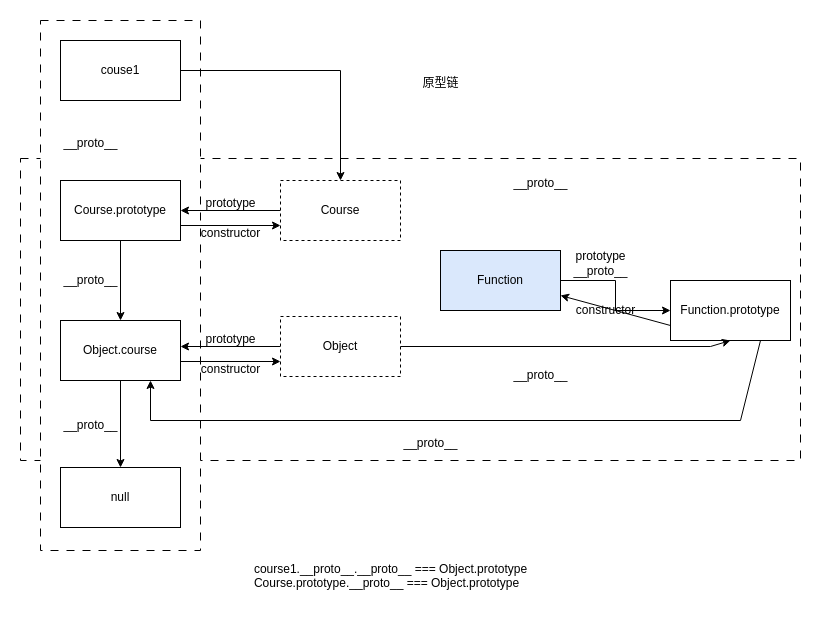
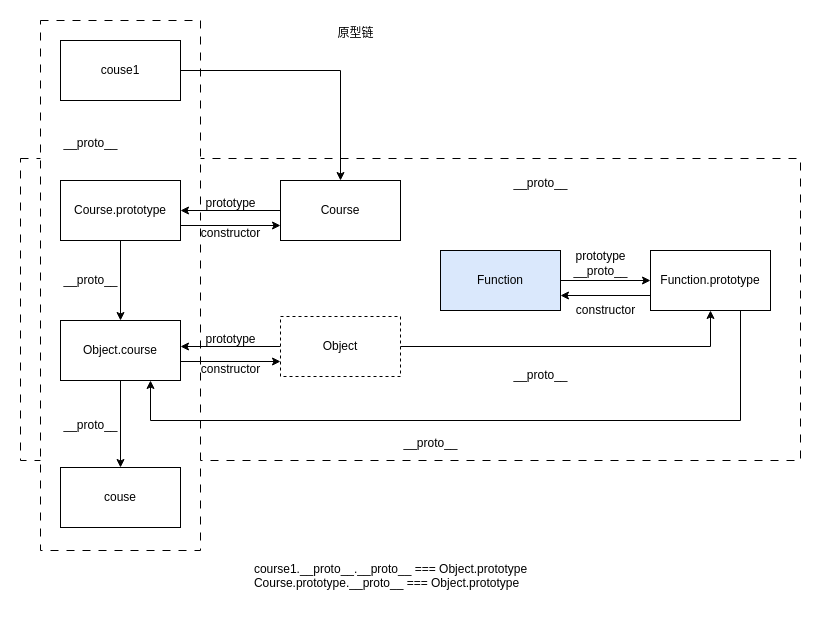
  <mxCell id="0" />
  <mxCell id="1" parent="0" />
  <mxCell id="2" value="" style="rounded=0;whiteSpace=wrap;html=1;dashed=1;dashPattern=8 8;fillColor=default;fontStyle=1" parent="1" vertex="1"><mxGeometry x="20" y="158" width="780" height="302" as="geometry" /></mxCell>
  <mxCell id="3" value="" style="rounded=0;whiteSpace=wrap;html=1;dashed=1;dashPattern=8 8;fillColor=default;" parent="1" vertex="1"><mxGeometry x="40" y="20" width="160" height="530" as="geometry" /></mxCell>
  <mxCell id="4" value="" style="edgeStyle=orthogonalEdgeStyle;rounded=0;orthogonalLoop=1;jettySize=auto;html=1;" parent="1" source="5" target="12" edge="1"><mxGeometry relative="1" as="geometry" /></mxCell>
  <mxCell id="5" value="couse1" style="rounded=0;whiteSpace=wrap;html=1;" parent="1" vertex="1"><mxGeometry x="60" y="40" width="120" height="60" as="geometry" /></mxCell>
  <mxCell id="6" value="" style="edgeStyle=orthogonalEdgeStyle;rounded=0;orthogonalLoop=1;jettySize=auto;html=1;" parent="1" source="7" target="9" edge="1"><mxGeometry relative="1" as="geometry" /></mxCell>
  <mxCell id="7" value="Course.prototype" style="rounded=0;whiteSpace=wrap;html=1;" parent="1" vertex="1"><mxGeometry x="60" y="180" width="120" height="60" as="geometry" /></mxCell>
  <mxCell id="8" value="" style="edgeStyle=orthogonalEdgeStyle;rounded=0;orthogonalLoop=1;jettySize=auto;html=1;" parent="1" source="9" target="10" edge="1"><mxGeometry relative="1" as="geometry" /></mxCell>
  <mxCell id="9" value="Object.course" style="rounded=0;whiteSpace=wrap;html=1;" parent="1" vertex="1"><mxGeometry x="60" y="320" width="120" height="60" as="geometry" /></mxCell>
- <mxCell id="10" value="null" style="rounded=0;whiteSpace=wrap;html=1;" parent="1" vertex="1"><mxGeometry x="60" y="467" width="120" height="60" as="geometry" /></mxCell>
+ <mxCell id="10" value="couse" style="rounded=0;whiteSpace=wrap;html=1;" parent="1" vertex="1"><mxGeometry x="60" y="467" width="120" height="60" as="geometry" /></mxCell>
  <mxCell id="11" value="" style="edgeStyle=orthogonalEdgeStyle;rounded=0;orthogonalLoop=1;jettySize=auto;html=1;" parent="1" source="12" target="7" edge="1"><mxGeometry relative="1" as="geometry" /></mxCell>
- <mxCell id="12" value="Course" style="rounded=0;whiteSpace=wrap;html=1;dashed=1;" parent="1" vertex="1"><mxGeometry x="280" y="180" width="120" height="60" as="geometry" /></mxCell>
+ <mxCell id="12" value="Course" style="rounded=0;whiteSpace=wrap;html=1;" parent="1" vertex="1"><mxGeometry x="280" y="180" width="120" height="60" as="geometry" /></mxCell>
  <mxCell id="13" value="" style="endArrow=classic;html=1;rounded=0;exitX=1;exitY=0.75;exitDx=0;exitDy=0;entryX=0;entryY=0.75;entryDx=0;entryDy=0;" parent="1" source="7" target="12" edge="1"><mxGeometry width="50" height="50" relative="1" as="geometry"><mxPoint x="290" y="310" as="sourcePoint" /><mxPoint x="340" y="260" as="targetPoint" /></mxGeometry></mxCell>
  <mxCell id="14" value="prototype" style="text;html=1;align=center;verticalAlign=middle;resizable=0;points=[];autosize=1;strokeColor=none;fillColor=none;" parent="1" vertex="1"><mxGeometry x="195" y="188" width="70" height="30" as="geometry" /></mxCell>
  <mxCell id="15" value="constructor" style="text;html=1;align=center;verticalAlign=middle;resizable=0;points=[];autosize=1;strokeColor=none;fillColor=none;" parent="1" vertex="1"><mxGeometry x="190" y="218" width="80" height="30" as="geometry" /></mxCell>
  <mxCell id="16" value="" style="edgeStyle=orthogonalEdgeStyle;rounded=0;orthogonalLoop=1;jettySize=auto;html=1;" parent="1" source="17" edge="1"><mxGeometry relative="1" as="geometry"><mxPoint x="180" y="346" as="targetPoint" /></mxGeometry></mxCell>
  <mxCell id="17" value="Object" style="rounded=0;whiteSpace=wrap;html=1;dashed=1;" parent="1" vertex="1"><mxGeometry x="280" y="316" width="120" height="60" as="geometry" /></mxCell>
  <mxCell id="18" value="" style="endArrow=classic;html=1;rounded=0;exitX=1;exitY=0.75;exitDx=0;exitDy=0;entryX=0;entryY=0.75;entryDx=0;entryDy=0;" parent="1" target="17" edge="1"><mxGeometry width="50" height="50" relative="1" as="geometry"><mxPoint x="180" y="361" as="sourcePoint" /><mxPoint x="340" y="396" as="targetPoint" /></mxGeometry></mxCell>
  <mxCell id="19" value="prototype" style="text;html=1;align=center;verticalAlign=middle;resizable=0;points=[];autosize=1;strokeColor=none;fillColor=none;" parent="1" vertex="1"><mxGeometry x="195" y="324" width="70" height="30" as="geometry" /></mxCell>
  <mxCell id="20" value="constructor" style="text;html=1;align=center;verticalAlign=middle;resizable=0;points=[];autosize=1;strokeColor=none;fillColor=none;" parent="1" vertex="1"><mxGeometry x="190" y="354" width="80" height="30" as="geometry" /></mxCell>
- <mxCell id="21" value="Function.prototype" style="rounded=0;whiteSpace=wrap;html=1;" parent="1" vertex="1"><mxGeometry x="670" y="280" width="120" height="60" as="geometry" /></mxCell>
+ <mxCell id="21" value="Function.prototype" style="rounded=0;whiteSpace=wrap;html=1;" parent="1" vertex="1"><mxGeometry x="650" y="250" width="120" height="60" as="geometry" /></mxCell>
  <mxCell id="22" value="__proto__" style="text;html=1;align=center;verticalAlign=middle;resizable=0;points=[];autosize=1;strokeColor=none;fillColor=none;" parent="1" vertex="1"><mxGeometry x="500" y="168" width="80" height="30" as="geometry" /></mxCell>
  <mxCell id="23" value="" style="endArrow=classic;html=1;rounded=0;exitX=1;exitY=0.5;exitDx=0;exitDy=0;entryX=0.5;entryY=1;entryDx=0;entryDy=0;" parent="1" source="17" target="21" edge="1"><mxGeometry width="50" height="50" relative="1" as="geometry"><mxPoint x="430" y="310" as="sourcePoint" /><mxPoint x="480" y="260" as="targetPoint" /><Array as="points"><mxPoint x="710" y="346" /></Array></mxGeometry></mxCell>
  <mxCell id="24" value="__proto__" style="text;html=1;align=center;verticalAlign=middle;resizable=0;points=[];autosize=1;strokeColor=none;fillColor=none;" parent="1" vertex="1"><mxGeometry x="500" y="360" width="80" height="30" as="geometry" /></mxCell>
  <mxCell id="25" value="" style="edgeStyle=orthogonalEdgeStyle;rounded=0;orthogonalLoop=1;jettySize=auto;html=1;" parent="1" source="26" target="21" edge="1"><mxGeometry relative="1" as="geometry" /></mxCell>
  <mxCell id="26" value="Function" style="rounded=0;whiteSpace=wrap;html=1;fillColor=#dae8fc;" parent="1" vertex="1"><mxGeometry x="440" y="250" width="120" height="60" as="geometry" /></mxCell>
  <mxCell id="27" value="prototype&lt;div&gt;__proto__&lt;/div&gt;" style="text;html=1;align=center;verticalAlign=middle;resizable=0;points=[];autosize=1;strokeColor=none;fillColor=none;" parent="1" vertex="1"><mxGeometry x="560" y="243" width="80" height="40" as="geometry" /></mxCell>
  <mxCell id="28" value="" style="endArrow=classic;html=1;rounded=0;exitX=0.75;exitY=1;exitDx=0;exitDy=0;entryX=0.75;entryY=1;entryDx=0;entryDy=0;" parent="1" source="21" target="9" edge="1"><mxGeometry width="50" height="50" relative="1" as="geometry"><mxPoint x="430" y="310" as="sourcePoint" /><mxPoint x="480" y="260" as="targetPoint" /><Array as="points"><mxPoint x="740" y="420" /><mxPoint x="150" y="420" /></Array></mxGeometry></mxCell>
  <mxCell id="29" value="__proto__" style="text;html=1;align=center;verticalAlign=middle;resizable=0;points=[];autosize=1;strokeColor=none;fillColor=none;" parent="1" vertex="1"><mxGeometry x="390" y="428" width="80" height="30" as="geometry" /></mxCell>
  <mxCell id="30" value="__proto__" style="text;html=1;align=center;verticalAlign=middle;resizable=0;points=[];autosize=1;strokeColor=none;fillColor=none;" parent="1" vertex="1"><mxGeometry x="50" y="128" width="80" height="30" as="geometry" /></mxCell>
  <mxCell id="31" value="__proto__" style="text;html=1;align=center;verticalAlign=middle;resizable=0;points=[];autosize=1;strokeColor=none;fillColor=none;" parent="1" vertex="1"><mxGeometry x="50" y="265" width="80" height="30" as="geometry" /></mxCell>
  <mxCell id="32" value="__proto__" style="text;html=1;align=center;verticalAlign=middle;resizable=0;points=[];autosize=1;strokeColor=none;fillColor=none;" parent="1" vertex="1"><mxGeometry x="50" y="410" width="80" height="30" as="geometry" /></mxCell>
- <mxCell id="33" value="原型链" style="text;html=1;align=center;verticalAlign=middle;resizable=0;points=[];autosize=1;strokeColor=none;fillColor=none;" parent="1" vertex="1"><mxGeometry x="410" y="68" width="60" height="30" as="geometry" /></mxCell>
+ <mxCell id="33" value="原型链" style="text;html=1;align=center;verticalAlign=middle;resizable=0;points=[];autosize=1;strokeColor=none;fillColor=none;" parent="1" vertex="1"><mxGeometry x="325" y="18" width="60" height="30" as="geometry" /></mxCell>
  <mxCell id="34" value="&lt;div&gt;course1.__proto__.__proto__ === Object.prototype&lt;/div&gt;&lt;div style=&quot;text-align: left;&quot;&gt;&lt;div&gt;Course.prototype.__proto__ === Object.prototype&lt;/div&gt;&lt;div&gt;&lt;br&gt;&lt;/div&gt;&lt;/div&gt;" style="text;html=1;align=center;verticalAlign=middle;resizable=0;points=[];autosize=1;strokeColor=none;fillColor=none;" parent="1" vertex="1"><mxGeometry x="240" y="553" width="300" height="60" as="geometry" /></mxCell>
  <mxCell id="35" value="" style="edgeStyle=none;orthogonalLoop=1;jettySize=auto;html=1;entryX=1;entryY=0.75;entryDx=0;entryDy=0;exitX=0;exitY=0.75;exitDx=0;exitDy=0;" parent="1" source="21" target="26" edge="1"><mxGeometry width="100" relative="1" as="geometry"><mxPoint x="550" y="330" as="sourcePoint" /><mxPoint x="650" y="330" as="targetPoint" /><Array as="points" /></mxGeometry></mxCell>
  <mxCell id="36" value="constructor" style="text;html=1;align=center;verticalAlign=middle;resizable=0;points=[];autosize=1;strokeColor=none;fillColor=none;" parent="1" vertex="1"><mxGeometry x="565" y="295" width="80" height="30" as="geometry" /></mxCell>
